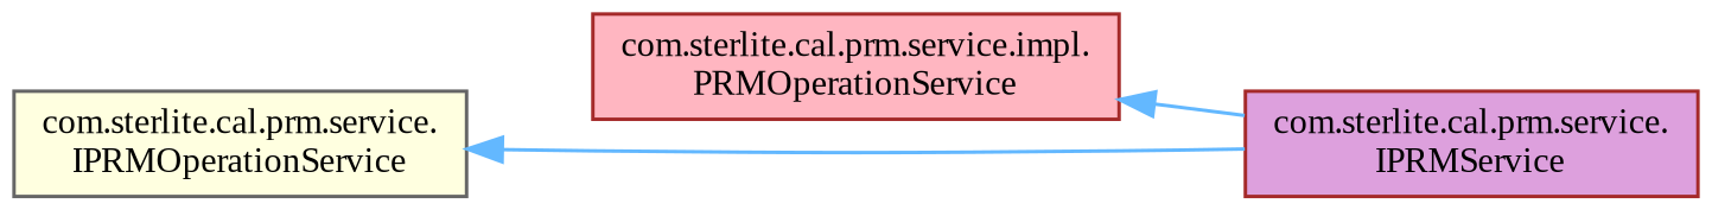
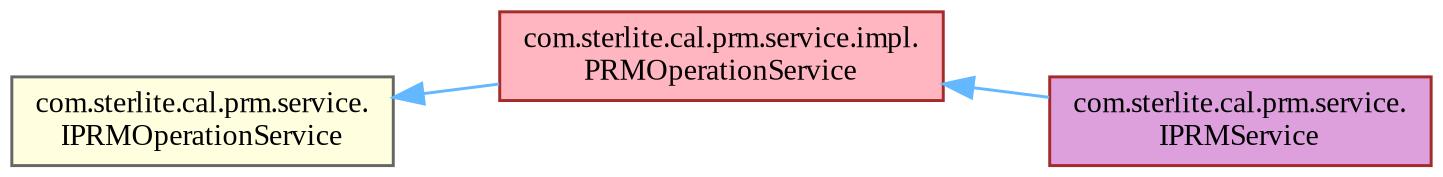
  digraph {
    fontname="Liberation Serif"
    rankdir=LR
    node [color=brown fontname="Liberation Serif" fontsize=10 shape=box style=filled]
    edge [color=steelblue1 dir=back fontname="Liberation Serif" fontsize=10 labelfontname=Helvetica labelfontsize=10 style=solid]
    n1 [color=gray40 fillcolor=lightyellow height=0.2 label="com.sterlite.cal.prm.service.\lIPRMOperationService" width=0.4]
    n2 [fillcolor=lightpink height=0.2 label="com.sterlite.cal.prm.service.impl.\lPRMOperationService" width=0.4]
    n3 [fillcolor=plum height=0.2 label="com.sterlite.cal.prm.service.\lIPRMService" width=0.4]
-   n1 -> n3
+   n1 -> n2
    n2 -> n3
  }
